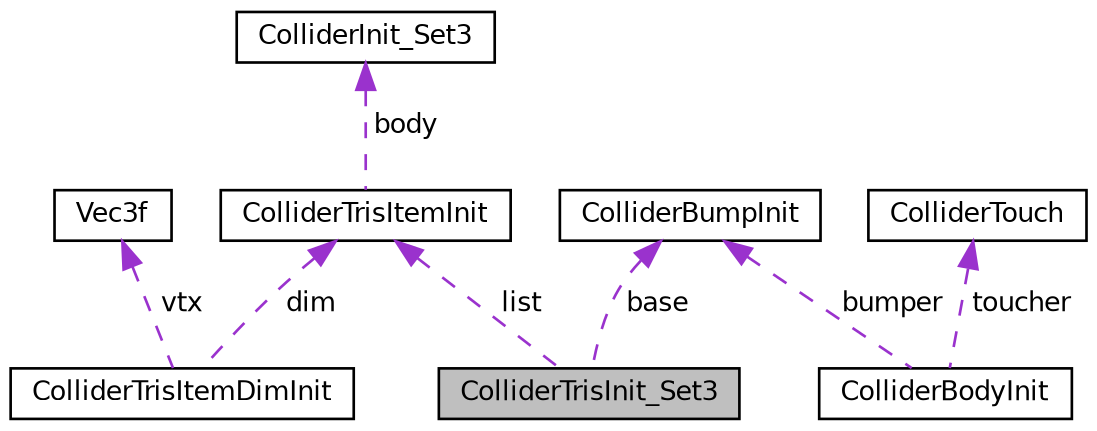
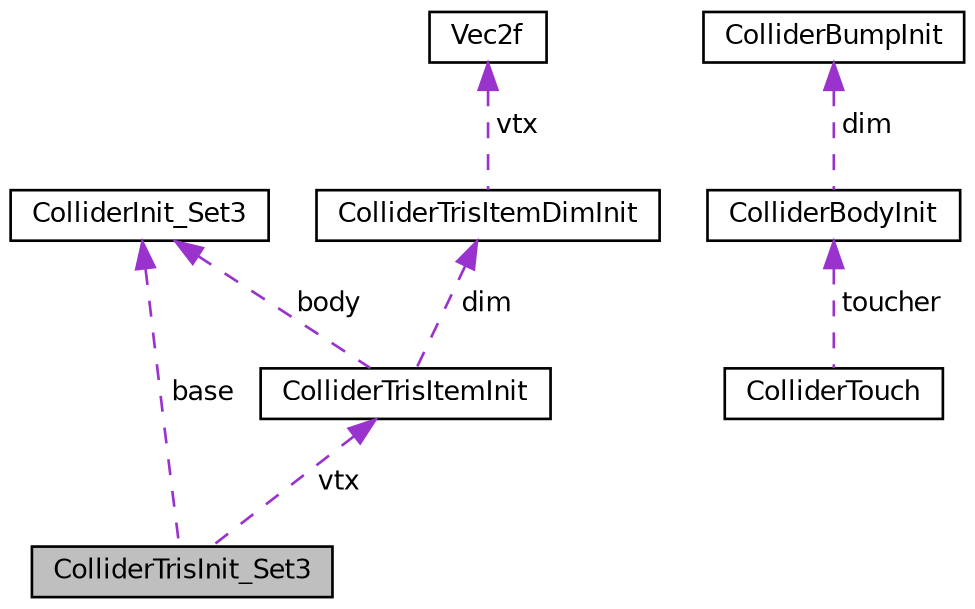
  digraph {
    node [color=black fillcolor=white fontname=Helvetica fontsize=10 shape=record style=filled]
    edge [color=darkorchid3 dir=back fontname=Helvetica fontsize=10 labelfontname=Helvetica labelfontsize=10 style=dashed]
    n1 [fillcolor=grey75 fontcolor=black height=0.2 label=ColliderTrisInit_Set3 width=0.4]
    n2 [height=0.2 label=ColliderInit_Set3 width=0.4]
    n3 [height=0.2 label=ColliderTrisItemInit width=0.4]
    n4 [height=0.2 label=ColliderBodyInit width=0.4]
    n5 [height=0.2 label=ColliderBumpInit width=0.4]
    n6 [height=0.2 label=ColliderTouch width=0.4]
    n7 [height=0.2 label=ColliderTrisItemDimInit width=0.4]
-   n8 [height=0.2 label=Vec3f width=0.4]
-   n5 -> n1 [label=" base"]
+   n8 [height=0.2 label=Vec2f width=0.4]
+   n2 -> n1 [label=" base"]
    n2 -> n3 [label=" body"]
-   n3 -> n1 [label=" list"]
-   n5 -> n4 [label=" bumper"]
-   n6 -> n4 [label=" toucher"]
-   n3 -> n7 [label=" dim"]
+   n3 -> n1 [label=" vtx"]
+   n5 -> n4 [label=" dim"]
+   n4 -> n6 [label=" toucher"]
+   n7 -> n3 [label=" dim"]
    n8 -> n7 [label=" vtx"]
  }
